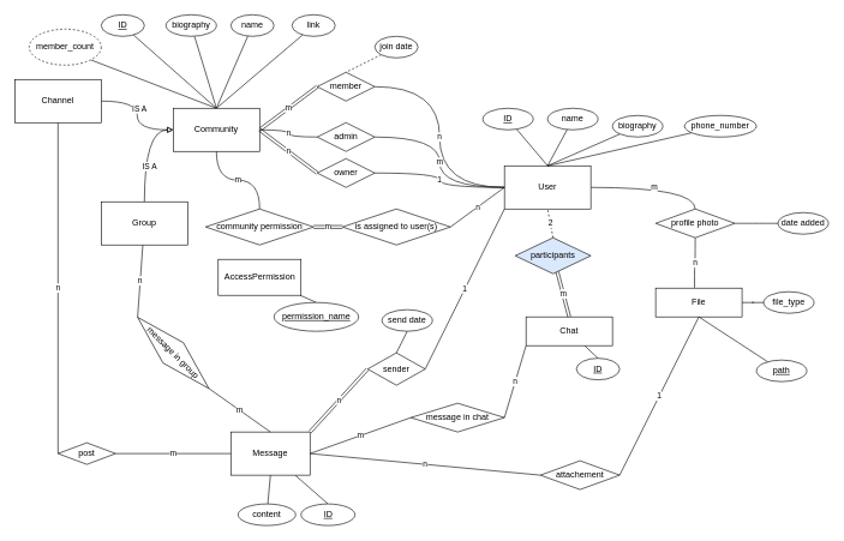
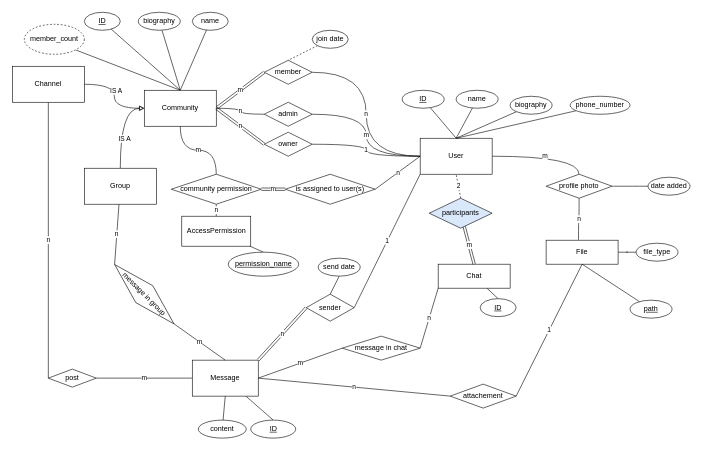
  <mxCell id="0" />
  <mxCell id="1" parent="0" />
  <mxCell id="2" style="edgeStyle=orthogonalEdgeStyle;curved=1;rounded=0;orthogonalLoop=1;jettySize=auto;html=1;exitX=0.5;exitY=0;exitDx=0;exitDy=0;startArrow=none;startFill=0;endArrow=block;endFill=0;strokeColor=#000000;entryX=0;entryY=0.5;entryDx=0;entryDy=0;entryPerimeter=0;" edge="1" parent="1" source="5" target="35"><mxGeometry relative="1" as="geometry"><mxPoint x="210" y="160" as="targetPoint" /></mxGeometry></mxCell>
  <mxCell id="3" value="IS A" style="edgeLabel;html=1;align=center;verticalAlign=middle;resizable=0;points=[];" vertex="1" connectable="0" parent="2"><mxGeometry x="-0.28" y="-6" relative="1" as="geometry"><mxPoint as="offset" /></mxGeometry></mxCell>
  <mxCell id="4" value="n" style="edgeStyle=none;orthogonalLoop=1;jettySize=auto;html=1;entryX=0;entryY=0.5;entryDx=0;entryDy=0;startArrow=none;startFill=0;endArrow=none;endFill=0;strokeColor=#000000;" edge="1" parent="1" source="5" target="78"><mxGeometry relative="1" as="geometry" /></mxCell>
  <mxCell id="5" value="Group" style="rounded=0;whiteSpace=wrap;html=1;" parent="1" vertex="1"><mxGeometry x="140" y="280" width="120" height="60" as="geometry" /></mxCell>
  <mxCell id="6" value="n" style="edgeStyle=orthogonalEdgeStyle;curved=1;orthogonalLoop=1;jettySize=auto;html=1;exitX=0;exitY=0.5;exitDx=0;exitDy=0;entryX=1;entryY=0.5;entryDx=0;entryDy=0;startArrow=none;startFill=0;endArrow=none;endFill=0;strokeColor=#000000;" edge="1" parent="1" source="10" target="36"><mxGeometry relative="1" as="geometry" /></mxCell>
  <mxCell id="7" value="m" style="edgeStyle=orthogonalEdgeStyle;curved=1;orthogonalLoop=1;jettySize=auto;html=1;exitX=0;exitY=0.5;exitDx=0;exitDy=0;entryX=1;entryY=0.5;entryDx=0;entryDy=0;startArrow=none;startFill=0;endArrow=none;endFill=0;strokeColor=#000000;" edge="1" parent="1" source="10" target="38"><mxGeometry relative="1" as="geometry" /></mxCell>
  <mxCell id="8" value="m" style="edgeStyle=orthogonalEdgeStyle;curved=1;orthogonalLoop=1;jettySize=auto;html=1;entryX=0.5;entryY=0;entryDx=0;entryDy=0;startArrow=none;startFill=0;endArrow=none;endFill=0;strokeColor=#000000;" edge="1" parent="1" source="10" target="55"><mxGeometry relative="1" as="geometry" /></mxCell>
  <mxCell id="9" value="1" style="edgeStyle=none;orthogonalLoop=1;jettySize=auto;html=1;exitX=0;exitY=1;exitDx=0;exitDy=0;entryX=1;entryY=0.5;entryDx=0;entryDy=0;startArrow=none;startFill=0;endArrow=none;endFill=0;strokeColor=#000000;" edge="1" parent="1" source="10" target="68"><mxGeometry relative="1" as="geometry" /></mxCell>
  <mxCell id="10" value="User" style="rounded=0;whiteSpace=wrap;html=1;" parent="1" vertex="1"><mxGeometry x="700" y="230" width="120" height="60" as="geometry" /></mxCell>
  <mxCell id="11" style="edgeStyle=none;orthogonalLoop=1;jettySize=auto;html=1;entryX=0.5;entryY=0;entryDx=0;entryDy=0;startArrow=none;startFill=0;endArrow=none;endFill=0;strokeColor=#000000;" edge="1" parent="1" source="13" target="71"><mxGeometry relative="1" as="geometry" /></mxCell>
  <mxCell id="12" value="n" style="edgeStyle=none;orthogonalLoop=1;jettySize=auto;html=1;exitX=1;exitY=0.5;exitDx=0;exitDy=0;entryX=0;entryY=0.5;entryDx=0;entryDy=0;startArrow=none;startFill=0;endArrow=none;endFill=0;strokeColor=#000000;" edge="1" parent="1" source="13" target="74"><mxGeometry relative="1" as="geometry" /></mxCell>
  <mxCell id="13" value="Message" style="rounded=0;whiteSpace=wrap;html=1;" parent="1" vertex="1"><mxGeometry x="320" y="600" width="110" height="60" as="geometry" /></mxCell>
  <mxCell id="14" style="edgeStyle=none;orthogonalLoop=1;jettySize=auto;html=1;entryX=0.5;entryY=0;entryDx=0;entryDy=0;startArrow=none;startFill=0;endArrow=none;endFill=0;strokeColor=#000000;" edge="1" parent="1" source="15" target="64"><mxGeometry relative="1" as="geometry" /></mxCell>
  <mxCell id="15" value="AccessPermission" style="rounded=0;whiteSpace=wrap;html=1;" parent="1" vertex="1"><mxGeometry x="302.5" y="360" width="115" height="50" as="geometry" /></mxCell>
  <mxCell id="16" style="edgeStyle=orthogonalEdgeStyle;curved=1;orthogonalLoop=1;jettySize=auto;html=1;entryX=0;entryY=0.5;entryDx=0;entryDy=0;startArrow=none;startFill=0;endArrow=none;endFill=0;strokeColor=#000000;" edge="1" parent="1" source="18" target="57"><mxGeometry relative="1" as="geometry" /></mxCell>
  <mxCell id="17" value="1" style="orthogonalLoop=1;jettySize=auto;html=1;exitX=0.5;exitY=1;exitDx=0;exitDy=0;entryX=1;entryY=0.5;entryDx=0;entryDy=0;startArrow=none;startFill=0;endArrow=none;endFill=0;strokeColor=#000000;" edge="1" parent="1" source="18" target="74"><mxGeometry relative="1" as="geometry" /></mxCell>
  <mxCell id="18" value="File" style="rounded=0;whiteSpace=wrap;html=1;" parent="1" vertex="1"><mxGeometry x="910" y="400" width="120" height="40" as="geometry" /></mxCell>
  <mxCell id="19" style="edgeStyle=orthogonalEdgeStyle;curved=1;rounded=0;orthogonalLoop=1;jettySize=auto;html=1;entryX=0;entryY=0.5;entryDx=0;entryDy=0;startArrow=none;startFill=0;endArrow=block;endFill=0;strokeColor=#000000;" edge="1" parent="1" source="22" target="35"><mxGeometry relative="1" as="geometry" /></mxCell>
  <mxCell id="20" value="IS A" style="edgeLabel;html=1;align=center;verticalAlign=middle;resizable=0;points=[];" vertex="1" connectable="0" parent="19"><mxGeometry x="-0.138" y="2" relative="1" as="geometry"><mxPoint as="offset" /></mxGeometry></mxCell>
  <mxCell id="21" value="n" style="edgeStyle=none;orthogonalLoop=1;jettySize=auto;html=1;exitX=0.5;exitY=1;exitDx=0;exitDy=0;entryX=0;entryY=0.5;entryDx=0;entryDy=0;startArrow=none;startFill=0;endArrow=none;endFill=0;strokeColor=#000000;" edge="1" parent="1" source="22" target="76"><mxGeometry relative="1" as="geometry" /></mxCell>
  <mxCell id="22" value="Channel" style="rounded=0;whiteSpace=wrap;html=1;" vertex="1" parent="1"><mxGeometry x="20" y="110" width="120" height="60" as="geometry" /></mxCell>
  <mxCell id="23" style="edgeStyle=none;orthogonalLoop=1;jettySize=auto;html=1;entryX=0.5;entryY=0;entryDx=0;entryDy=0;startArrow=none;startFill=0;endArrow=none;endFill=0;strokeColor=#000000;" edge="1" parent="1" source="25" target="63"><mxGeometry relative="1" as="geometry" /></mxCell>
  <mxCell id="24" value="n" style="edgeStyle=none;orthogonalLoop=1;jettySize=auto;html=1;exitX=0;exitY=1;exitDx=0;exitDy=0;entryX=1;entryY=0.5;entryDx=0;entryDy=0;startArrow=none;startFill=0;endArrow=none;endFill=0;strokeColor=#000000;" edge="1" parent="1" source="25" target="80"><mxGeometry relative="1" as="geometry" /></mxCell>
  <mxCell id="25" value="Chat" style="rounded=0;whiteSpace=wrap;html=1;" vertex="1" parent="1"><mxGeometry x="730" y="440" width="120" height="40" as="geometry" /></mxCell>
  <mxCell id="26" style="orthogonalLoop=1;jettySize=auto;html=1;entryX=0.5;entryY=0;entryDx=0;entryDy=0;startArrow=none;startFill=0;endArrow=none;endFill=0;strokeColor=#000000;" edge="1" parent="1" source="27" target="35"><mxGeometry relative="1" as="geometry" /></mxCell>
  <mxCell id="27" value="&lt;u&gt;ID&lt;/u&gt;" style="ellipse;whiteSpace=wrap;html=1;" vertex="1" parent="1"><mxGeometry x="140" y="20" width="60" height="30" as="geometry" /></mxCell>
  <mxCell id="28" style="edgeStyle=none;orthogonalLoop=1;jettySize=auto;html=1;startArrow=none;startFill=0;endArrow=none;endFill=0;strokeColor=#000000;" edge="1" parent="1" source="29"><mxGeometry relative="1" as="geometry"><mxPoint x="300" y="150" as="targetPoint" /></mxGeometry></mxCell>
  <mxCell id="29" value="name" style="ellipse;whiteSpace=wrap;html=1;" vertex="1" parent="1"><mxGeometry x="320" y="20" width="60" height="30" as="geometry" /></mxCell>
  <mxCell id="30" style="edgeStyle=none;orthogonalLoop=1;jettySize=auto;html=1;entryX=0.5;entryY=0;entryDx=0;entryDy=0;startArrow=none;startFill=0;endArrow=none;endFill=0;strokeColor=#000000;" edge="1" parent="1" source="31" target="35"><mxGeometry relative="1" as="geometry" /></mxCell>
  <mxCell id="31" value="biography" style="ellipse;whiteSpace=wrap;html=1;" vertex="1" parent="1"><mxGeometry x="230" y="20" width="70" height="30" as="geometry" /></mxCell>
- <mxCell id="32" style="edgeStyle=none;orthogonalLoop=1;jettySize=auto;html=1;entryX=0.5;entryY=0;entryDx=0;entryDy=0;startArrow=none;startFill=0;endArrow=none;endFill=0;strokeColor=#000000;" edge="1" parent="1" source="33" target="35"><mxGeometry relative="1" as="geometry" /></mxCell>
- <mxCell id="33" value="link" style="ellipse;whiteSpace=wrap;html=1;" vertex="1" parent="1"><mxGeometry x="405" y="20" width="60" height="30" as="geometry" /></mxCell>
  <mxCell id="34" value="m" style="orthogonalLoop=1;jettySize=auto;html=1;exitX=1;exitY=0.5;exitDx=0;exitDy=0;entryX=0;entryY=0.5;entryDx=0;entryDy=0;startArrow=none;startFill=0;endArrow=none;endFill=0;strokeColor=#000000;shape=link;" edge="1" parent="1" source="35" target="36"><mxGeometry relative="1" as="geometry" /></mxCell>
  <mxCell id="35" value="Community" style="rounded=0;whiteSpace=wrap;html=1;" vertex="1" parent="1"><mxGeometry x="240" y="150" width="120" height="60" as="geometry" /></mxCell>
  <mxCell id="36" value="member" style="rhombus;whiteSpace=wrap;html=1;" vertex="1" parent="1"><mxGeometry x="440" y="100" width="80" height="40" as="geometry" /></mxCell>
  <mxCell id="37" value="n" style="edgeStyle=orthogonalEdgeStyle;curved=1;orthogonalLoop=1;jettySize=auto;html=1;exitX=0;exitY=0.5;exitDx=0;exitDy=0;entryX=1;entryY=0.5;entryDx=0;entryDy=0;startArrow=none;startFill=0;endArrow=none;endFill=0;strokeColor=#000000;" edge="1" parent="1" source="38" target="35"><mxGeometry relative="1" as="geometry" /></mxCell>
  <mxCell id="38" value="admin" style="rhombus;whiteSpace=wrap;html=1;" vertex="1" parent="1"><mxGeometry x="440" y="170" width="80" height="40" as="geometry" /></mxCell>
  <mxCell id="39" value="m" style="edgeStyle=orthogonalEdgeStyle;curved=1;orthogonalLoop=1;jettySize=auto;html=1;entryX=0.5;entryY=1;entryDx=0;entryDy=0;startArrow=none;startFill=0;endArrow=none;endFill=0;strokeColor=#000000;" edge="1" parent="1" source="41" target="35"><mxGeometry relative="1" as="geometry" /></mxCell>
+ <mxCell id="40" value="n" style="edgeStyle=orthogonalEdgeStyle;curved=1;orthogonalLoop=1;jettySize=auto;html=1;exitX=0.5;exitY=1;exitDx=0;exitDy=0;entryX=0.5;entryY=0;entryDx=0;entryDy=0;startArrow=none;startFill=0;endArrow=none;endFill=0;strokeColor=#000000;" edge="1" parent="1" source="41" target="15"><mxGeometry relative="1" as="geometry" /></mxCell>
  <mxCell id="41" value="community permission" style="rhombus;whiteSpace=wrap;html=1;" vertex="1" parent="1"><mxGeometry x="285" y="290" width="150" height="50" as="geometry" /></mxCell>
  <mxCell id="42" value="n" style="edgeStyle=none;orthogonalLoop=1;jettySize=auto;html=1;exitX=1;exitY=0.5;exitDx=0;exitDy=0;entryX=0;entryY=0.5;entryDx=0;entryDy=0;startArrow=none;startFill=0;endArrow=none;endFill=0;strokeColor=#000000;" edge="1" parent="1" source="44" target="10"><mxGeometry relative="1" as="geometry" /></mxCell>
  <mxCell id="43" value="m" style="edgeStyle=none;orthogonalLoop=1;jettySize=auto;html=1;exitX=0;exitY=0.5;exitDx=0;exitDy=0;entryX=1;entryY=0.5;entryDx=0;entryDy=0;startArrow=none;startFill=0;endArrow=none;endFill=0;strokeColor=#000000;shape=link;" edge="1" parent="1" source="44" target="41"><mxGeometry relative="1" as="geometry" /></mxCell>
  <mxCell id="44" value="is assigned to user(s)" style="rhombus;whiteSpace=wrap;html=1;" vertex="1" parent="1"><mxGeometry x="475" y="290" width="150" height="50" as="geometry" /></mxCell>
  <mxCell id="45" style="edgeStyle=none;orthogonalLoop=1;jettySize=auto;html=1;entryX=0.5;entryY=0;entryDx=0;entryDy=0;startArrow=none;startFill=0;endArrow=none;endFill=0;strokeColor=#000000;" edge="1" parent="1" source="46" target="10"><mxGeometry relative="1" as="geometry" /></mxCell>
  <mxCell id="46" value="&lt;u&gt;ID&lt;/u&gt;" style="ellipse;whiteSpace=wrap;html=1;" vertex="1" parent="1"><mxGeometry x="670" y="150" width="70" height="30" as="geometry" /></mxCell>
  <mxCell id="47" style="edgeStyle=none;orthogonalLoop=1;jettySize=auto;html=1;entryX=0.5;entryY=0;entryDx=0;entryDy=0;startArrow=none;startFill=0;endArrow=none;endFill=0;strokeColor=#000000;" edge="1" parent="1" source="48" target="10"><mxGeometry relative="1" as="geometry" /></mxCell>
  <mxCell id="48" value="biography" style="ellipse;whiteSpace=wrap;html=1;" vertex="1" parent="1"><mxGeometry x="850" y="160" width="70" height="30" as="geometry" /></mxCell>
  <mxCell id="49" style="edgeStyle=none;orthogonalLoop=1;jettySize=auto;html=1;startArrow=none;startFill=0;endArrow=none;endFill=0;strokeColor=#000000;" edge="1" parent="1" source="50"><mxGeometry relative="1" as="geometry"><mxPoint x="760" y="230" as="targetPoint" /></mxGeometry></mxCell>
  <mxCell id="50" value="name" style="ellipse;whiteSpace=wrap;html=1;" vertex="1" parent="1"><mxGeometry x="760" y="150" width="70" height="30" as="geometry" /></mxCell>
  <mxCell id="51" style="edgeStyle=none;orthogonalLoop=1;jettySize=auto;html=1;startArrow=none;startFill=0;endArrow=none;endFill=0;strokeColor=#000000;" edge="1" parent="1" source="52"><mxGeometry relative="1" as="geometry"><mxPoint x="760" y="230" as="targetPoint" /></mxGeometry></mxCell>
  <mxCell id="52" value="phone_number" style="ellipse;whiteSpace=wrap;html=1;" vertex="1" parent="1"><mxGeometry x="950" y="160" width="100" height="30" as="geometry" /></mxCell>
  <mxCell id="53" value="n" style="edgeStyle=orthogonalEdgeStyle;curved=1;orthogonalLoop=1;jettySize=auto;html=1;exitX=0.5;exitY=1;exitDx=0;exitDy=0;entryX=0.45;entryY=-0.017;entryDx=0;entryDy=0;entryPerimeter=0;startArrow=none;startFill=0;endArrow=none;endFill=0;strokeColor=#000000;" edge="1" parent="1" source="55" target="18"><mxGeometry relative="1" as="geometry" /></mxCell>
  <mxCell id="54" style="edgeStyle=orthogonalEdgeStyle;curved=1;orthogonalLoop=1;jettySize=auto;html=1;entryX=0;entryY=0.5;entryDx=0;entryDy=0;startArrow=none;startFill=0;endArrow=none;endFill=0;strokeColor=#000000;" edge="1" parent="1" source="55" target="56"><mxGeometry relative="1" as="geometry" /></mxCell>
  <mxCell id="55" value="profile photo" style="rhombus;whiteSpace=wrap;html=1;" vertex="1" parent="1"><mxGeometry x="910" y="290" width="110" height="40" as="geometry" /></mxCell>
  <mxCell id="56" value="date added" style="ellipse;whiteSpace=wrap;html=1;" vertex="1" parent="1"><mxGeometry x="1080" y="295" width="70" height="30" as="geometry" /></mxCell>
  <mxCell id="57" value="file_type" style="ellipse;whiteSpace=wrap;html=1;" vertex="1" parent="1"><mxGeometry x="1060" y="405" width="70" height="30" as="geometry" /></mxCell>
  <mxCell id="58" style="edgeStyle=none;orthogonalLoop=1;jettySize=auto;html=1;entryX=0.5;entryY=1;entryDx=0;entryDy=0;startArrow=none;startFill=0;endArrow=none;endFill=0;strokeColor=#000000;" edge="1" parent="1" source="59" target="18"><mxGeometry relative="1" as="geometry" /></mxCell>
  <mxCell id="59" value="&lt;u&gt;path&lt;/u&gt;" style="ellipse;whiteSpace=wrap;html=1;" vertex="1" parent="1"><mxGeometry x="1050" y="500" width="70" height="30" as="geometry" /></mxCell>
  <mxCell id="60" value="m" style="edgeStyle=none;orthogonalLoop=1;jettySize=auto;html=1;entryX=0.5;entryY=0;entryDx=0;entryDy=0;startArrow=none;startFill=0;endArrow=none;endFill=0;strokeColor=#000000;shape=link;" edge="1" parent="1" source="62" target="25"><mxGeometry relative="1" as="geometry" /></mxCell>
  <mxCell id="61" value="2" style="edgeStyle=none;orthogonalLoop=1;jettySize=auto;html=1;entryX=0.5;entryY=1;entryDx=0;entryDy=0;startArrow=none;startFill=0;endArrow=none;endFill=0;strokeColor=#000000;exitX=0.5;exitY=0;exitDx=0;exitDy=0;dashed=1;" edge="1" parent="1" source="62" target="10"><mxGeometry relative="1" as="geometry" /></mxCell>
  <mxCell id="62" value="participants" style="rhombus;whiteSpace=wrap;html=1;fillColor=#dae8fc;" vertex="1" parent="1"><mxGeometry x="715" y="330" width="105" height="50" as="geometry" /></mxCell>
  <mxCell id="63" value="&lt;u&gt;ID&lt;/u&gt;" style="ellipse;whiteSpace=wrap;html=1;" vertex="1" parent="1"><mxGeometry x="800" y="497.5" width="60" height="30" as="geometry" /></mxCell>
  <mxCell id="64" value="&lt;u&gt;permission_name&lt;/u&gt;" style="ellipse;whiteSpace=wrap;html=1;" vertex="1" parent="1"><mxGeometry x="380" y="420" width="117.5" height="40" as="geometry" /></mxCell>
  <mxCell id="65" style="edgeStyle=none;orthogonalLoop=1;jettySize=auto;html=1;entryX=0.5;entryY=0;entryDx=0;entryDy=0;startArrow=none;startFill=0;endArrow=none;endFill=0;strokeColor=#000000;dashed=1;" edge="1" parent="1" source="66" target="36"><mxGeometry relative="1" as="geometry" /></mxCell>
  <mxCell id="66" value="join date" style="ellipse;whiteSpace=wrap;html=1;" vertex="1" parent="1"><mxGeometry x="520" y="50" width="60" height="30" as="geometry" /></mxCell>
  <mxCell id="67" value="n" style="edgeStyle=none;orthogonalLoop=1;jettySize=auto;html=1;exitX=0;exitY=0.5;exitDx=0;exitDy=0;entryX=1;entryY=0;entryDx=0;entryDy=0;startArrow=none;startFill=0;endArrow=none;endFill=0;strokeColor=#000000;shape=link;" edge="1" parent="1" source="68" target="13"><mxGeometry relative="1" as="geometry" /></mxCell>
  <mxCell id="68" value="sender" style="rhombus;whiteSpace=wrap;html=1;" vertex="1" parent="1"><mxGeometry x="510" y="490" width="80" height="45" as="geometry" /></mxCell>
  <mxCell id="69" style="edgeStyle=none;orthogonalLoop=1;jettySize=auto;html=1;exitX=0.5;exitY=1;exitDx=0;exitDy=0;entryX=0.5;entryY=0;entryDx=0;entryDy=0;startArrow=none;startFill=0;endArrow=none;endFill=0;strokeColor=#000000;" edge="1" parent="1" source="70" target="68"><mxGeometry relative="1" as="geometry" /></mxCell>
  <mxCell id="70" value="send date" style="ellipse;whiteSpace=wrap;html=1;" vertex="1" parent="1"><mxGeometry x="530" y="430" width="70" height="30" as="geometry" /></mxCell>
  <mxCell id="71" value="&lt;u&gt;ID&lt;/u&gt;" style="ellipse;whiteSpace=wrap;html=1;" vertex="1" parent="1"><mxGeometry x="417.5" y="700" width="75" height="30" as="geometry" /></mxCell>
  <mxCell id="72" style="edgeStyle=none;orthogonalLoop=1;jettySize=auto;html=1;entryX=0.5;entryY=1;entryDx=0;entryDy=0;startArrow=none;startFill=0;endArrow=none;endFill=0;strokeColor=#000000;" edge="1" parent="1" source="73" target="13"><mxGeometry relative="1" as="geometry" /></mxCell>
  <mxCell id="73" value="content" style="ellipse;whiteSpace=wrap;html=1;" vertex="1" parent="1"><mxGeometry x="330" y="700" width="80" height="30" as="geometry" /></mxCell>
  <mxCell id="74" value="attachement" style="rhombus;whiteSpace=wrap;html=1;" vertex="1" parent="1"><mxGeometry x="750" y="640" width="110" height="40" as="geometry" /></mxCell>
  <mxCell id="75" value="m" style="edgeStyle=none;orthogonalLoop=1;jettySize=auto;html=1;entryX=0;entryY=0.5;entryDx=0;entryDy=0;startArrow=none;startFill=0;endArrow=none;endFill=0;strokeColor=#000000;" edge="1" parent="1" source="76" target="13"><mxGeometry relative="1" as="geometry" /></mxCell>
  <mxCell id="76" value="post" style="rhombus;whiteSpace=wrap;html=1;" vertex="1" parent="1"><mxGeometry x="80" y="615" width="80" height="30" as="geometry" /></mxCell>
  <mxCell id="77" value="m" style="orthogonalLoop=1;jettySize=auto;html=1;exitX=1;exitY=0.5;exitDx=0;exitDy=0;startArrow=none;startFill=0;endArrow=none;endFill=0;strokeColor=#000000;entryX=0.5;entryY=0;entryDx=0;entryDy=0;" edge="1" parent="1" source="78" target="13"><mxGeometry relative="1" as="geometry"><mxPoint x="360" y="550" as="targetPoint" /></mxGeometry></mxCell>
  <mxCell id="78" value="message in group" style="rhombus;whiteSpace=wrap;html=1;rotation=45;" vertex="1" parent="1"><mxGeometry x="170" y="470" width="140" height="40" as="geometry" /></mxCell>
  <mxCell id="79" value="m" style="edgeStyle=none;orthogonalLoop=1;jettySize=auto;html=1;exitX=0;exitY=0.5;exitDx=0;exitDy=0;entryX=1;entryY=0.5;entryDx=0;entryDy=0;startArrow=none;startFill=0;endArrow=none;endFill=0;strokeColor=#000000;" edge="1" parent="1" source="80" target="13"><mxGeometry relative="1" as="geometry" /></mxCell>
  <mxCell id="80" value="message in chat" style="rhombus;whiteSpace=wrap;html=1;" vertex="1" parent="1"><mxGeometry x="570" y="560" width="130" height="40" as="geometry" /></mxCell>
  <mxCell id="81" style="edgeStyle=none;orthogonalLoop=1;jettySize=auto;html=1;exitX=1;exitY=1;exitDx=0;exitDy=0;startArrow=none;startFill=0;endArrow=none;endFill=0;strokeColor=#000000;" edge="1" parent="1" source="82"><mxGeometry relative="1" as="geometry"><mxPoint x="300" y="150" as="targetPoint" /></mxGeometry></mxCell>
  <mxCell id="82" value="member_count" style="ellipse;whiteSpace=wrap;html=1;dashed=1;" vertex="1" parent="1"><mxGeometry x="40" y="40" width="100" height="50" as="geometry" /></mxCell>
  <mxCell id="83" value="1" style="edgeStyle=orthogonalEdgeStyle;orthogonalLoop=1;jettySize=auto;html=1;entryX=0;entryY=0.5;entryDx=0;entryDy=0;startArrow=none;startFill=0;endArrow=none;endFill=0;strokeColor=#000000;curved=1;" edge="1" parent="1" source="85" target="10"><mxGeometry relative="1" as="geometry" /></mxCell>
  <mxCell id="84" value="n" style="orthogonalLoop=1;jettySize=auto;html=1;exitX=0;exitY=0.5;exitDx=0;exitDy=0;entryX=1;entryY=0.5;entryDx=0;entryDy=0;startArrow=none;startFill=0;endArrow=none;endFill=0;strokeColor=#000000;shape=link;" edge="1" parent="1" source="85" target="35"><mxGeometry relative="1" as="geometry" /></mxCell>
  <mxCell id="85" value="owner" style="rhombus;whiteSpace=wrap;html=1;" vertex="1" parent="1"><mxGeometry x="440" y="220" width="80" height="40" as="geometry" /></mxCell>
